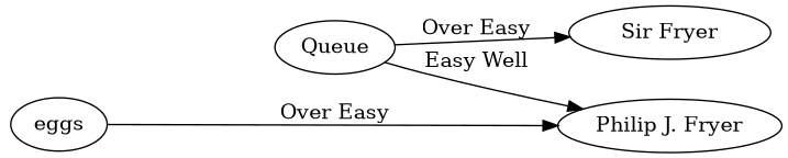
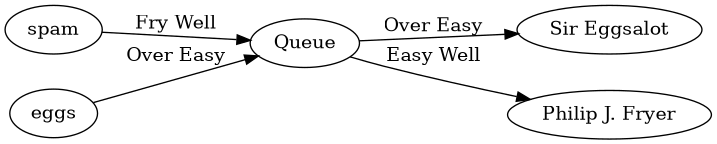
  digraph {
    rankdir=LR
+   spam
    Queue
    "Philip J. Fryer"
-   "Sir Eggsalot" [label="Sir Fryer"]
+   "Sir Eggsalot"
    eggs
+   spam -> Queue [label="Fry Well"]
    Queue -> "Philip J. Fryer" [label="Easy Well"]
    Queue -> "Sir Eggsalot" [label="Over Easy"]
-   eggs -> "Philip J. Fryer" [label="Over Easy"]
+   eggs -> Queue [label="Over Easy"]
  }
